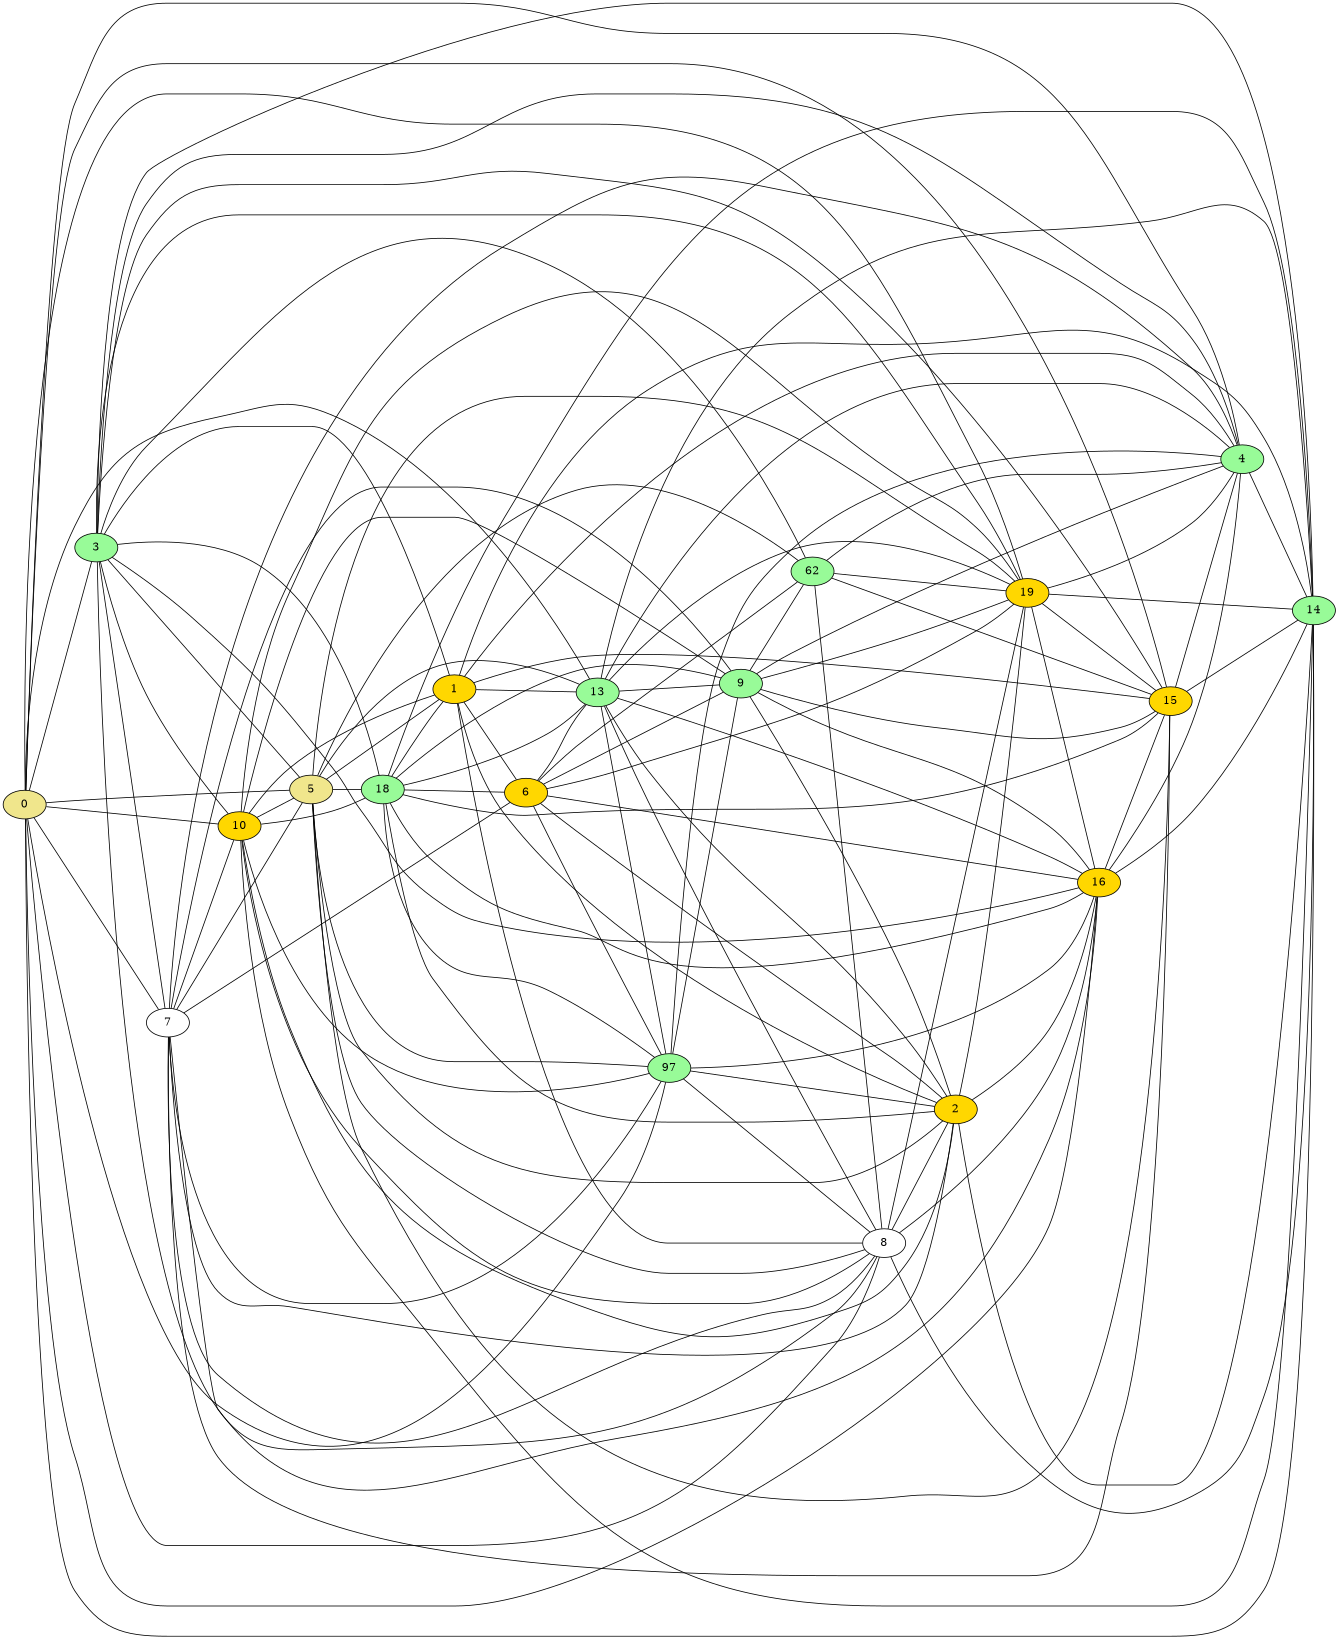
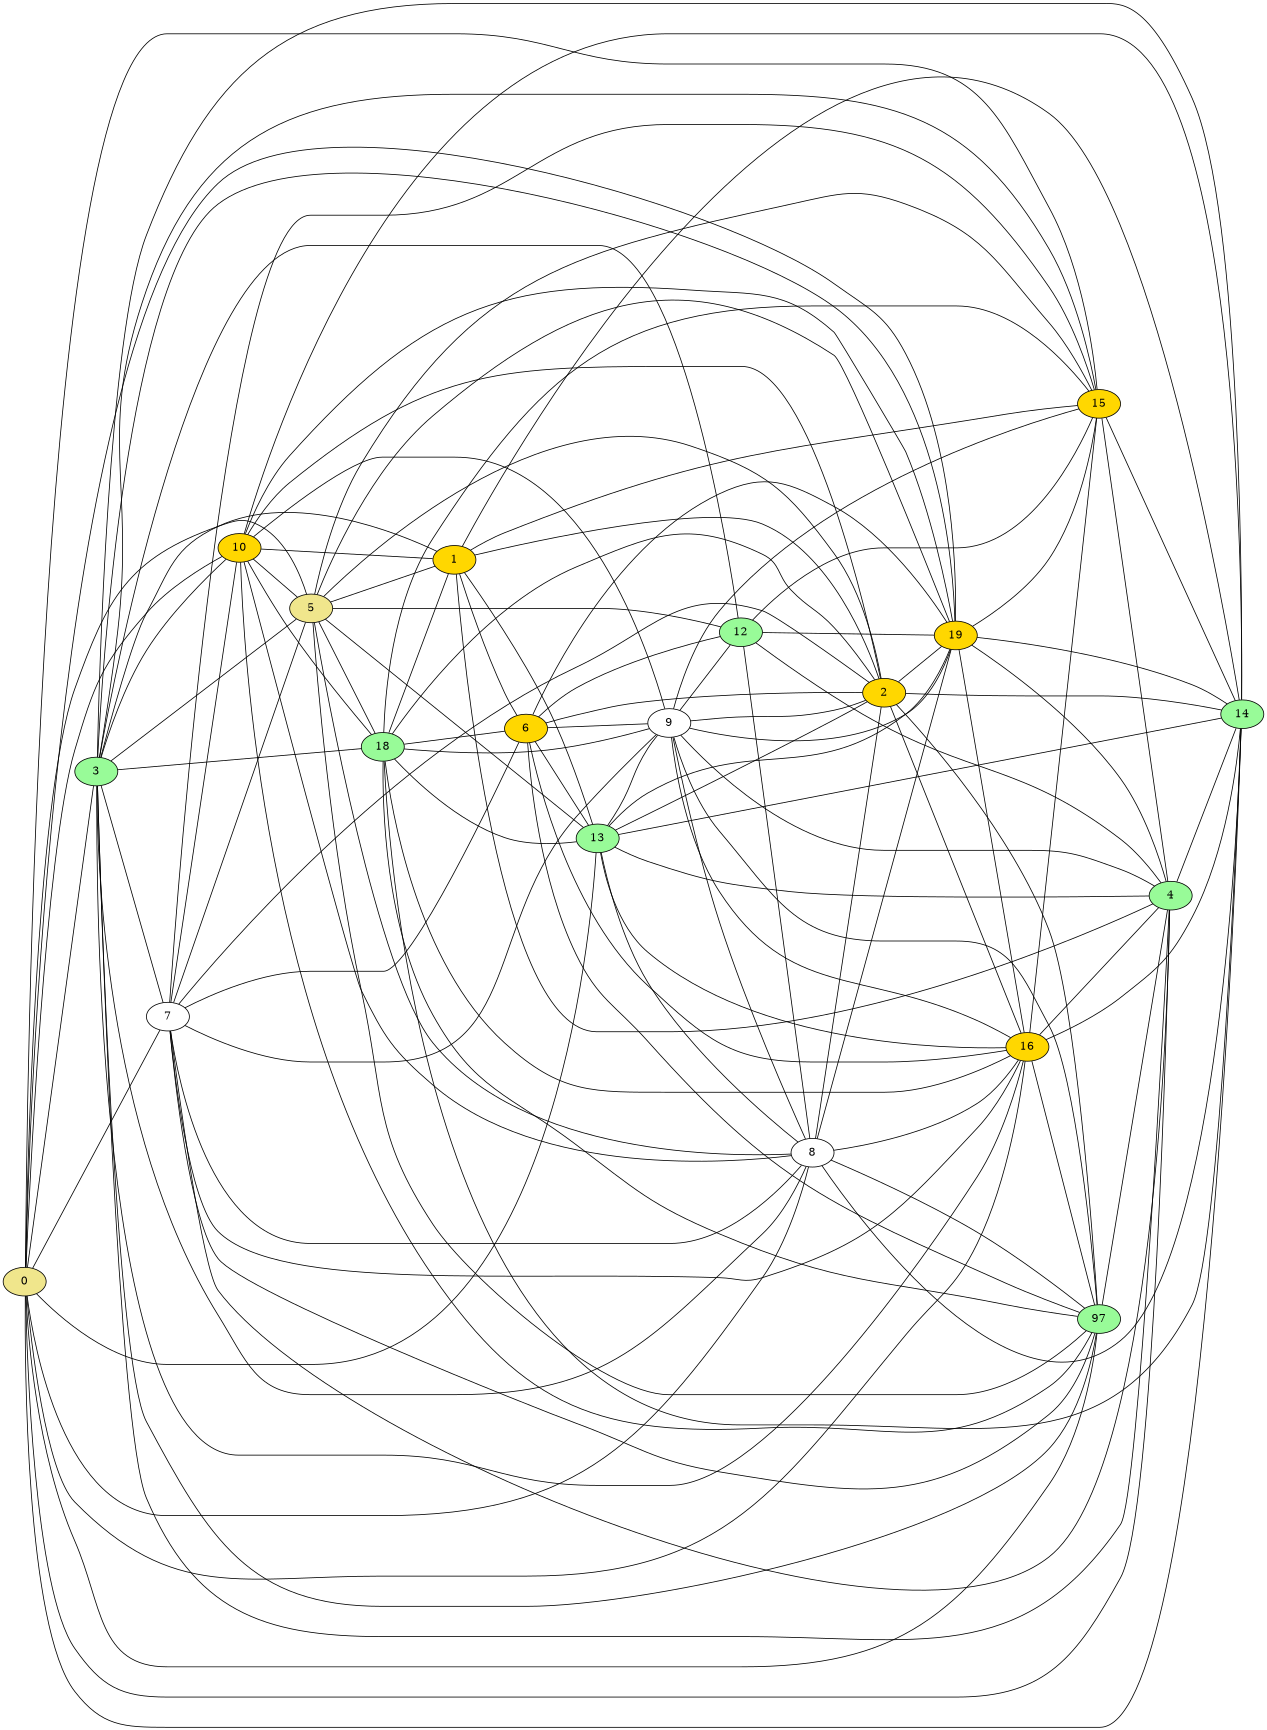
  graph {
    rankdir=LR
    node [fillcolor=palegreen style=filled]
    0 [fillcolor=khaki]
    3
    7 [fillcolor=white]
    10 [fillcolor=gold]
    13
    n6 [label=97]
    1 [fillcolor=gold]
    14
    15 [fillcolor=gold]
    19 [fillcolor=gold]
    4
    8 [fillcolor=white]
    16 [fillcolor=gold]
    2 [fillcolor=gold]
    5 [fillcolor=khaki]
    6 [fillcolor=gold]
-   9
+   9 [fillcolor=white]
    18
-   12 [label=62]
+   12
    0 -- 3
    0 -- 7
    0 -- 10
    0 -- 13
    0 -- n6
    3 -- 7
-   13 -- n6
+   3 -- n6
    3 -- 1
    3 -- 14
    3 -- 15
    3 -- 19
    3 -- 4
    3 -- 8
    3 -- 16
    7 -- 10
    7 -- 4
    7 -- 8
    7 -- 16
    7 -- 2
    7 -- 5
    7 -- 6
    10 -- 3
    10 -- n6
    10 -- 14
    10 -- 19
    10 -- 5
    13 -- 1
    13 -- 4
    13 -- 9
    n6 -- 7
    n6 -- 4
    n6 -- 8
    n6 -- 6
    n6 -- 9
    n6 -- 18
    1 -- 10
    1 -- 14
    1 -- 15
    1 -- 2
    1 -- 5
    1 -- 6
    14 -- 0
    14 -- 13
    14 -- 8
    14 -- 18
    15 -- 0
    15 -- 7
    15 -- 14
    15 -- 4
    15 -- 5
    15 -- 9
    15 -- 18
    15 -- 12
    19 -- 0
    19 -- 13
    19 -- 14
    19 -- 15
    19 -- 4
    19 -- 8
    19 -- 16
    19 -- 6
    4 -- 0
    4 -- 1
    4 -- 14
    4 -- 16
    4 -- 12
    8 -- 0
    8 -- 10
    8 -- 13
    8 -- 2
    8 -- 5
-   8 -- 1
+   8 -- 9
    16 -- 0
    16 -- 13
    16 -- n6
    16 -- 14
    16 -- 15
    16 -- 8
    16 -- 2
    16 -- 9
    16 -- 18
    2 -- 10
    2 -- 13
    2 -- n6
    2 -- 14
    2 -- 19
    2 -- 5
    2 -- 6
    2 -- 9
    2 -- 18
    5 -- 0
    5 -- 3
    5 -- 13
    5 -- n6
    5 -- 19
    5 -- 18
    6 -- 13
    6 -- 16
    6 -- 9
    6 -- 18
    6 -- 12
    9 -- 7
    9 -- 10
    9 -- 19
    9 -- 4
    9 -- 18
    9 -- 12
    18 -- 3
    18 -- 10
    18 -- 13
    18 -- 1
    12 -- 3
    12 -- 19
    12 -- 8
    12 -- 5
  }
